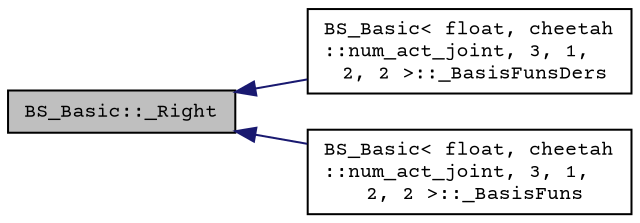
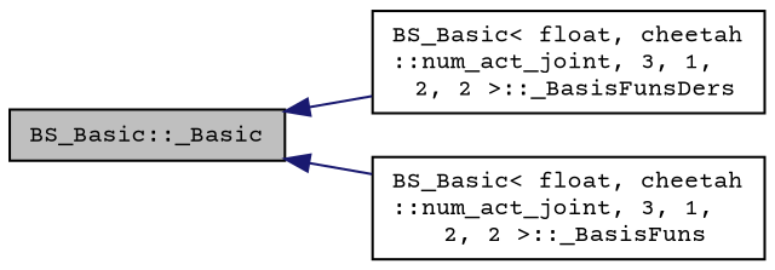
  digraph {
    rankdir=LR
    fontname="Courier Prime"
    node [color=black fillcolor=white fontname="Courier Prime" fontsize=10 shape=record style=filled]
    edge [color=midnightblue dir=back fontname="Courier Prime" fontsize=10 labelfontname=FreeSans labelfontsize=10 style=solid]
-   n1 [fillcolor=grey75 fontcolor=black height=0.2 label="BS_Basic::_Right" width=0.4]
+   n1 [fillcolor=grey75 fontcolor=black height=0.2 label="BS_Basic::_Basic" width=0.4]
    n2 [height=0.2 label="BS_Basic\< float, cheetah\l::num_act_joint, 3, 1,\l 2, 2 \>::_BasisFunsDers" width=0.4]
    n3 [height=0.2 label="BS_Basic\< float, cheetah\l::num_act_joint, 3, 1,\l 2, 2 \>::_BasisFuns" width=0.4]
    n1 -> n2
    n1 -> n3
  }
